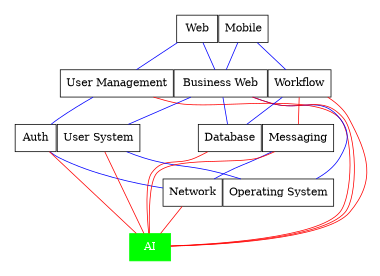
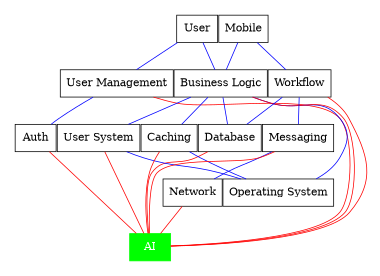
  digraph {
    nodesep=0.0
    rankdir=TB
    style=invis
    node [shape=box]
    edge [color=blue dir=none]
    n1 [label="Operating System"]
    n2 [label=Network]
    Auth
    n4 [label=Database]
    n5 [label="User System"]
+   n6 [label=Caching]
    n7 [label=Messaging]
    AI [color=green fontcolor=white style=filled]
    n9 [label="User Management"]
-   n10 [label="Business Web"]
+   n10 [label="Business Logic"]
    n11 [label=Workflow]
-   Web
+   Web [label=User]
    Mobile
    subgraph cluster_1 {
      n1
      n2
    }
    subgraph cluster_2 {
      Auth
      n4
      n5
+     n6
      n7
    }
    subgraph cluster_3 {
      AI
    }
    subgraph cluster_4 {
      n9
      n10
      n11
    }
    subgraph cluster_5 {
      Web
      Mobile
    }
    n2 -> AI [color=red]
-   Auth -> n2
    Auth -> AI [color=red]
    n4 -> AI [color=red]
    n5 -> n1
    n5 -> AI [color=red]
+   n6 -> n1
+   n6 -> AI [color=red]
    n7 -> n2
    n7 -> AI [color=red]
    n9 -> Auth
    n9 -> AI [color=red]
    n10 -> n1
    n10 -> n4
    n10 -> n5
+   n10 -> n6
    n10 -> AI [color=red]
    n11 -> n4
-   n11 -> n7 [color=red]
+   n11 -> n7
    n11 -> AI [color=red]
    Web -> n9
    Web -> n10
    Mobile -> n10
    Mobile -> n11
  }
